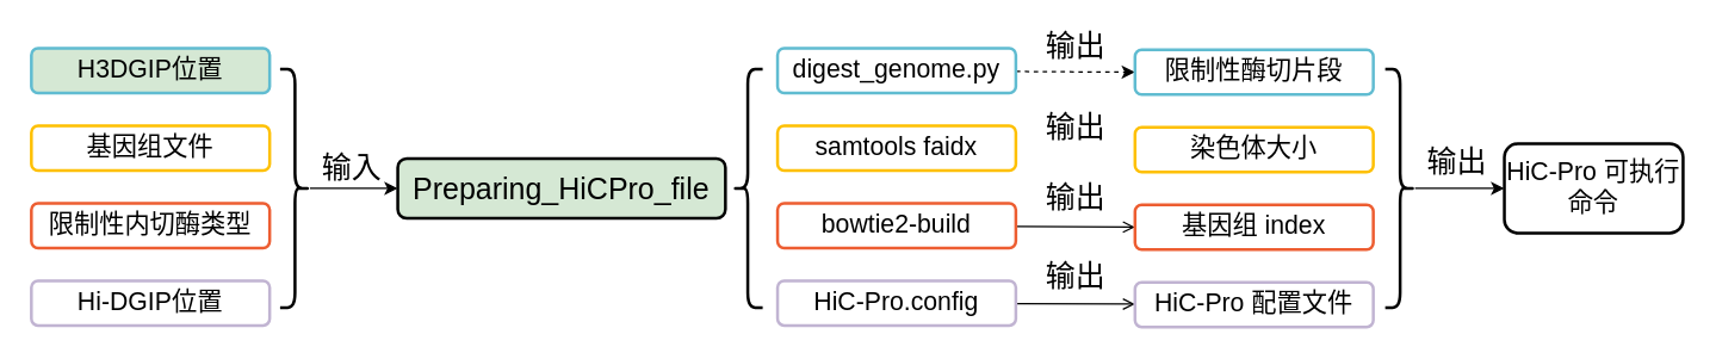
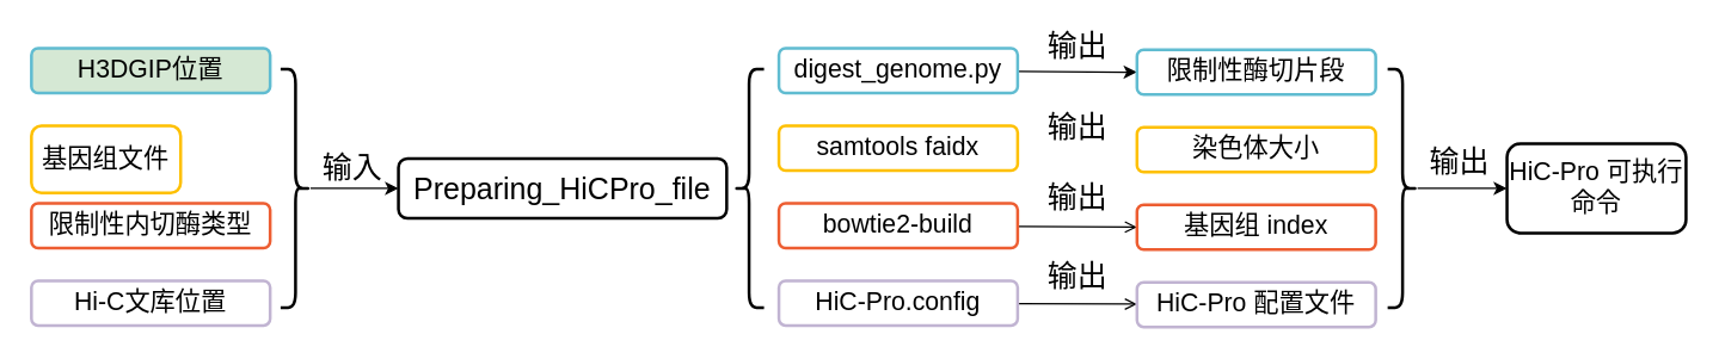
  <mxCell id="0" />
  <mxCell id="1" parent="0" />
- <mxCell id="2" value="Preparing_HiCPro_file" style="rounded=1;whiteSpace=wrap;html=1;strokeWidth=2;fontSize=20;fillColor=#d5e8d4;" parent="1" vertex="1"><mxGeometry x="266" y="106" width="220" height="40" as="geometry" /></mxCell>
+ <mxCell id="2" value="Preparing_HiCPro_file" style="rounded=1;whiteSpace=wrap;html=1;strokeWidth=2;fontSize=20;" parent="1" vertex="1"><mxGeometry x="266" y="106" width="220" height="40" as="geometry" /></mxCell>
  <mxCell id="3" value="" style="shape=curlyBracket;whiteSpace=wrap;html=1;rounded=1;strokeWidth=2;" parent="1" vertex="1"><mxGeometry x="491" y="46" width="20" height="160" as="geometry" /></mxCell>
- <mxCell id="4" value="" style="edgeStyle=none;html=1;fontSize=20;entryX=0;entryY=0.5;entryDx=0;entryDy=0;dashed=1;" edge="1" parent="1" source="5" target="18"><mxGeometry relative="1" as="geometry" /></mxCell>
+ <mxCell id="4" value="" style="edgeStyle=none;html=1;fontSize=20;entryX=0;entryY=0.5;entryDx=0;entryDy=0;" edge="1" parent="1" source="5" target="18"><mxGeometry relative="1" as="geometry" /></mxCell>
  <mxCell id="5" value="digest_genome.py" style="rounded=1;whiteSpace=wrap;html=1;strokeWidth=2;fontSize=17;strokeColor=#60BCD1;" parent="1" vertex="1"><mxGeometry x="521" y="32" width="160" height="30" as="geometry" /></mxCell>
  <mxCell id="6" value="samtools faidx" style="rounded=1;whiteSpace=wrap;html=1;strokeWidth=2;fontSize=17;strokeColor=#FEC000;" parent="1" vertex="1"><mxGeometry x="521" y="84" width="160" height="30" as="geometry" /></mxCell>
  <mxCell id="7" value="" style="edgeStyle=none;html=1;fontSize=20;entryX=0;entryY=0.5;entryDx=0;entryDy=0;endArrow=open;" edge="1" parent="1" source="8" target="20"><mxGeometry relative="1" as="geometry" /></mxCell>
  <mxCell id="8" value="bowtie2-build" style="rounded=1;whiteSpace=wrap;html=1;strokeWidth=2;fontSize=17;strokeColor=#ED5D31;" parent="1" vertex="1"><mxGeometry x="521" y="136" width="160" height="30" as="geometry" /></mxCell>
  <mxCell id="9" value="" style="edgeStyle=none;html=1;fontSize=20;endArrow=open;" edge="1" parent="1" source="10" target="21"><mxGeometry relative="1" as="geometry" /></mxCell>
  <mxCell id="10" value="HiC-Pro.config" style="rounded=1;whiteSpace=wrap;html=1;strokeWidth=2;fontSize=17;strokeColor=#C1B4D2;" parent="1" vertex="1"><mxGeometry x="521" y="188" width="160" height="30" as="geometry" /></mxCell>
  <mxCell id="11" value="" style="edgeStyle=none;html=1;" edge="1" parent="1" source="12" target="2"><mxGeometry relative="1" as="geometry" /></mxCell>
  <mxCell id="12" value="" style="shape=curlyBracket;whiteSpace=wrap;html=1;rounded=1;flipH=1;size=0.5;strokeWidth=2;" vertex="1" parent="1"><mxGeometry x="187" y="46" width="20" height="160" as="geometry" /></mxCell>
  <mxCell id="13" value="H3DGIP位置" style="rounded=1;whiteSpace=wrap;html=1;strokeWidth=2;fontSize=17;strokeColor=#60BCD1;fillColor=#d5e8d4;" vertex="1" parent="1"><mxGeometry x="20" y="32" width="160" height="30" as="geometry" /></mxCell>
- <mxCell id="14" value="基因组文件" style="rounded=1;whiteSpace=wrap;html=1;strokeWidth=2;fontSize=17;strokeColor=#FEC000;" vertex="1" parent="1"><mxGeometry x="20" y="84" width="160" height="30" as="geometry" /></mxCell>
+ <mxCell id="14" value="基因组文件" style="rounded=1;whiteSpace=wrap;html=1;strokeWidth=2;fontSize=17;strokeColor=#FEC000;" vertex="1" parent="1"><mxGeometry x="20" y="84" width="100" height="45" as="geometry" /></mxCell>
  <mxCell id="15" value="限制性内切酶类型" style="rounded=1;whiteSpace=wrap;html=1;strokeWidth=2;fontSize=17;strokeColor=#ED5D31;" vertex="1" parent="1"><mxGeometry x="20" y="136" width="160" height="30" as="geometry" /></mxCell>
- <mxCell id="16" value="Hi-DGIP位置" style="rounded=1;whiteSpace=wrap;html=1;strokeWidth=2;fontSize=17;strokeColor=#C1B4D2;" vertex="1" parent="1"><mxGeometry x="20" y="188" width="160" height="30" as="geometry" /></mxCell>
+ <mxCell id="16" value="Hi-C文库位置" style="rounded=1;whiteSpace=wrap;html=1;strokeWidth=2;fontSize=17;strokeColor=#C1B4D2;" vertex="1" parent="1"><mxGeometry x="20" y="188" width="160" height="30" as="geometry" /></mxCell>
  <mxCell id="17" value="&lt;font style=&quot;font-size: 20px&quot;&gt;输入&lt;/font&gt;" style="text;html=1;align=center;verticalAlign=middle;resizable=0;points=[];autosize=1;strokeColor=none;fillColor=none;" vertex="1" parent="1"><mxGeometry x="205" y="101" width="60" height="20" as="geometry" /></mxCell>
  <mxCell id="18" value="限制性酶切片段" style="rounded=1;whiteSpace=wrap;html=1;strokeWidth=2;fontSize=17;strokeColor=#60BCD1;" vertex="1" parent="1"><mxGeometry x="761" y="33" width="160" height="30" as="geometry" /></mxCell>
  <mxCell id="19" value="染色体大小" style="rounded=1;whiteSpace=wrap;html=1;strokeWidth=2;fontSize=17;strokeColor=#FEC000;" vertex="1" parent="1"><mxGeometry x="761" y="85" width="160" height="30" as="geometry" /></mxCell>
  <mxCell id="20" value="基因组 index" style="rounded=1;whiteSpace=wrap;html=1;strokeWidth=2;fontSize=17;strokeColor=#ED5D31;" vertex="1" parent="1"><mxGeometry x="761" y="137" width="160" height="30" as="geometry" /></mxCell>
  <mxCell id="21" value="HiC-Pro 配置文件" style="rounded=1;whiteSpace=wrap;html=1;strokeWidth=2;fontSize=17;strokeColor=#C1B4D2;" vertex="1" parent="1"><mxGeometry x="761" y="189" width="160" height="30" as="geometry" /></mxCell>
  <mxCell id="22" value="" style="edgeStyle=none;html=1;fontSize=20;" edge="1" parent="1" source="23" target="28"><mxGeometry relative="1" as="geometry" /></mxCell>
  <mxCell id="23" value="" style="shape=curlyBracket;whiteSpace=wrap;html=1;rounded=1;flipH=1;size=0.5;strokeWidth=2;" vertex="1" parent="1"><mxGeometry x="929" y="46" width="20" height="160" as="geometry" /></mxCell>
  <mxCell id="24" value="&lt;font style=&quot;font-size: 20px&quot;&gt;输出&lt;/font&gt;" style="text;html=1;align=center;verticalAlign=middle;resizable=0;points=[];autosize=1;strokeColor=none;fillColor=none;" vertex="1" parent="1"><mxGeometry x="691" y="20" width="60" height="20" as="geometry" /></mxCell>
  <mxCell id="25" value="&lt;font style=&quot;font-size: 20px&quot;&gt;输出&lt;/font&gt;" style="text;html=1;align=center;verticalAlign=middle;resizable=0;points=[];autosize=1;strokeColor=none;fillColor=none;" vertex="1" parent="1"><mxGeometry x="691" y="74" width="60" height="20" as="geometry" /></mxCell>
  <mxCell id="26" value="&lt;font style=&quot;font-size: 20px&quot;&gt;输出&lt;/font&gt;" style="text;html=1;align=center;verticalAlign=middle;resizable=0;points=[];autosize=1;strokeColor=none;fillColor=none;" vertex="1" parent="1"><mxGeometry x="691" y="121" width="60" height="20" as="geometry" /></mxCell>
  <mxCell id="27" value="&lt;font style=&quot;font-size: 20px&quot;&gt;输出&lt;/font&gt;" style="text;html=1;align=center;verticalAlign=middle;resizable=0;points=[];autosize=1;strokeColor=none;fillColor=none;" vertex="1" parent="1"><mxGeometry x="691" y="174" width="60" height="20" as="geometry" /></mxCell>
  <mxCell id="28" value="&lt;font style=&quot;font-size: 17px&quot;&gt;HiC-Pro 可执行命令&lt;/font&gt;" style="whiteSpace=wrap;html=1;rounded=1;strokeWidth=2;" vertex="1" parent="1"><mxGeometry x="1009" y="96" width="120" height="60" as="geometry" /></mxCell>
  <mxCell id="29" value="&lt;font style=&quot;font-size: 20px&quot;&gt;输出&lt;/font&gt;" style="text;html=1;align=center;verticalAlign=middle;resizable=0;points=[];autosize=1;strokeColor=none;fillColor=none;" vertex="1" parent="1"><mxGeometry x="947" y="97" width="60" height="20" as="geometry" /></mxCell>
